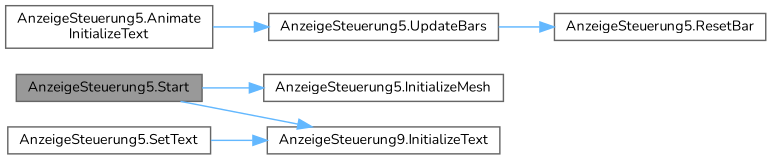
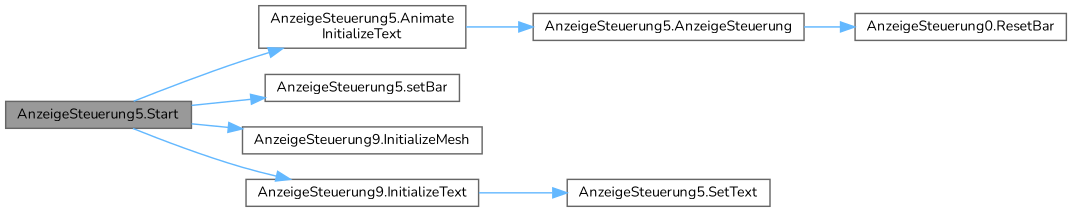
  digraph {
    fontname=Nunito
    rankdir=LR
    node [color=grey40 fillcolor=white fontname=Nunito fontsize=10 shape=box style=filled]
    edge [color=steelblue1 fontname=Nunito fontsize=10 labelfontname=Helvetica labelfontsize=10 style=solid]
    n1 [color=gray40 fillcolor=grey60 fontcolor=black height=0.2 label="AnzeigeSteuerung5.Start" width=0.4]
    n2 [height=0.2 label="AnzeigeSteuerung5.Animate\lInitializeText" width=0.4]
-   n4 [height=0.2 label="AnzeigeSteuerung5.InitializeMesh" width=0.4]
+   n3 [height=0.2 label="AnzeigeSteuerung5.setBar" width=0.4]
+   n4 [height=0.2 label="AnzeigeSteuerung9.InitializeMesh" width=0.4]
    n5 [height=0.2 label="AnzeigeSteuerung9.InitializeText" width=0.4]
-   n6 [height=0.2 label="AnzeigeSteuerung5.UpdateBars" width=0.4]
+   n6 [height=0.2 label="AnzeigeSteuerung5.AnzeigeSteuerung" width=0.4]
    n7 [height=0.2 label="AnzeigeSteuerung5.SetText" width=0.4]
-   n8 [height=0.2 label="AnzeigeSteuerung5.ResetBar" width=0.4]
+   n8 [height=0.2 label="AnzeigeSteuerung0.ResetBar" width=0.4]
+   n1 -> n2
+   n1 -> n3
    n1 -> n4
    n1 -> n5
    n2 -> n6
-   n7 -> n5
+   n5 -> n7
    n6 -> n8
  }
